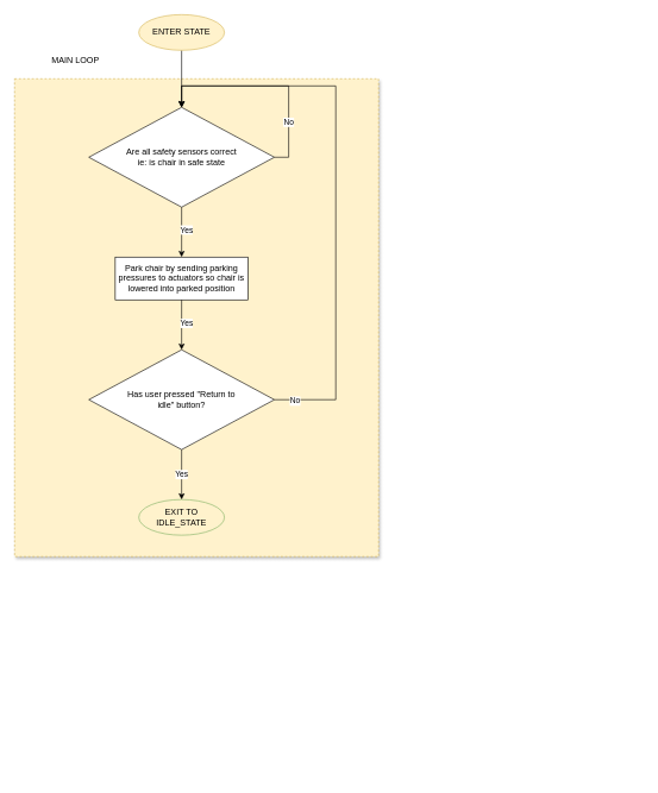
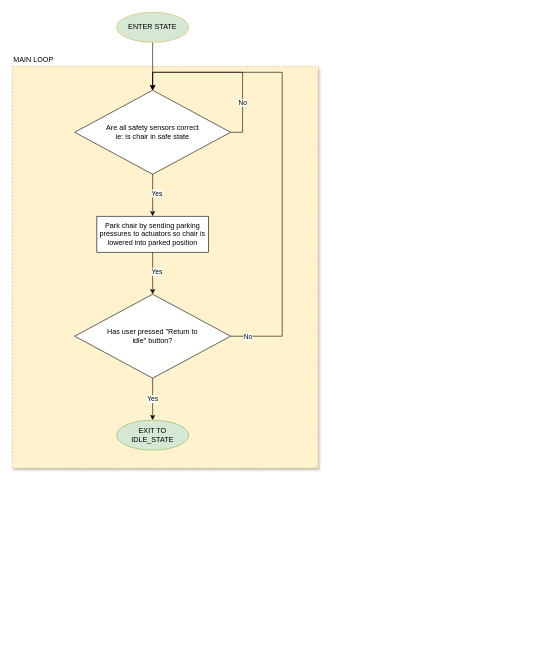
  <mxCell id="0" />
  <mxCell id="1" parent="0" />
  <mxCell id="2" value="" style="rounded=0;whiteSpace=wrap;html=1;shadow=1;dashed=1;fillColor=#fff2cc;strokeColor=#d6b656;" vertex="1" parent="1"><mxGeometry x="20" y="110" width="510" height="670" as="geometry" /></mxCell>
  <mxCell id="3" value="" style="group" vertex="1" connectable="0" parent="1"><mxGeometry x="20" y="70" width="880" height="1020" as="geometry" /></mxCell>
  <mxCell id="4" style="edgeStyle=orthogonalEdgeStyle;rounded=0;orthogonalLoop=1;jettySize=auto;html=1;exitX=0.5;exitY=1;exitDx=0;exitDy=0;" edge="1" parent="3" source="8" target="9"><mxGeometry relative="1" as="geometry" /></mxCell>
  <mxCell id="5" value="Yes" style="edgeLabel;html=1;align=center;verticalAlign=middle;resizable=0;points=[];" vertex="1" connectable="0" parent="4"><mxGeometry x="-0.106" y="6" relative="1" as="geometry"><mxPoint as="offset" /></mxGeometry></mxCell>
  <mxCell id="6" style="edgeStyle=orthogonalEdgeStyle;rounded=0;orthogonalLoop=1;jettySize=auto;html=1;exitX=1;exitY=0.5;exitDx=0;exitDy=0;entryX=0.5;entryY=0;entryDx=0;entryDy=0;" edge="1" parent="3" source="8" target="8"><mxGeometry relative="1" as="geometry"><mxPoint x="493" y="290" as="targetPoint" /><Array as="points"><mxPoint x="384" y="150" /><mxPoint x="384" y="50" /><mxPoint x="234" y="50" /></Array></mxGeometry></mxCell>
  <mxCell id="7" value="No" style="edgeLabel;html=1;align=center;verticalAlign=middle;resizable=0;points=[];" vertex="1" connectable="0" parent="6"><mxGeometry x="0.45" y="5" relative="1" as="geometry"><mxPoint x="97" y="45" as="offset" /></mxGeometry></mxCell>
  <mxCell id="8" value="Are all safety sensors correct ie: is chair in safe state" style="rhombus;whiteSpace=wrap;html=1;spacing=50;" vertex="1" parent="3"><mxGeometry x="104" y="80" width="260" height="140" as="geometry" /></mxCell>
  <mxCell id="9" value="&lt;span&gt;Park chair by sending parking pressures to actuators so chair is lowered into parked position&lt;/span&gt;" style="rounded=0;whiteSpace=wrap;html=1;" vertex="1" parent="3"><mxGeometry x="141" y="290" width="186" height="60" as="geometry" /></mxCell>
- <mxCell id="10" value="EXIT TO IDLE_STATE" style="ellipse;whiteSpace=wrap;html=1;fillColor=#fff2cc;strokeColor=#82b366;" vertex="1" parent="3"><mxGeometry x="174" y="630" width="120" height="50" as="geometry" /></mxCell>
- <mxCell id="11" value="MAIN LOOP" style="text;html=1;strokeColor=none;fillColor=none;align=left;verticalAlign=middle;whiteSpace=wrap;rounded=0;" vertex="1" parent="3"><mxGeometry x="50" y="5" width="80" height="20" as="geometry" /></mxCell>
+ <mxCell id="10" value="EXIT TO IDLE_STATE" style="ellipse;whiteSpace=wrap;html=1;fillColor=#d5e8d4;strokeColor=#82b366;" vertex="1" parent="3"><mxGeometry x="174" y="630" width="120" height="50" as="geometry" /></mxCell>
+ <mxCell id="11" value="MAIN LOOP" style="text;html=1;strokeColor=none;fillColor=none;align=left;verticalAlign=middle;whiteSpace=wrap;rounded=0;" vertex="1" parent="3"><mxGeometry y="20" width="80" height="20" as="geometry" /></mxCell>
  <mxCell id="12" style="edgeStyle=orthogonalEdgeStyle;rounded=0;orthogonalLoop=1;jettySize=auto;html=1;exitX=0.5;exitY=1;exitDx=0;exitDy=0;" edge="1" parent="1" source="13" target="8"><mxGeometry relative="1" as="geometry" /></mxCell>
- <mxCell id="13" value="ENTER STATE" style="ellipse;whiteSpace=wrap;html=1;fillColor=#fff2cc;strokeColor=#d6b656;" vertex="1" parent="1"><mxGeometry x="194" y="20" width="120" height="50" as="geometry" /></mxCell>
+ <mxCell id="13" value="ENTER STATE" style="ellipse;whiteSpace=wrap;html=1;fillColor=#d5e8d4;strokeColor=#d6b656;" vertex="1" parent="1"><mxGeometry x="194" y="20" width="120" height="50" as="geometry" /></mxCell>
  <mxCell id="14" value="Yes" style="edgeStyle=orthogonalEdgeStyle;rounded=0;orthogonalLoop=1;jettySize=auto;html=1;exitX=0.5;exitY=1;exitDx=0;exitDy=0;" edge="1" parent="1" source="17" target="10"><mxGeometry relative="1" as="geometry" /></mxCell>
  <mxCell id="15" style="edgeStyle=orthogonalEdgeStyle;rounded=0;orthogonalLoop=1;jettySize=auto;html=1;exitX=1;exitY=0.5;exitDx=0;exitDy=0;entryX=0.5;entryY=0;entryDx=0;entryDy=0;" edge="1" parent="1" source="17" target="8"><mxGeometry relative="1" as="geometry"><Array as="points"><mxPoint x="470" y="560" /><mxPoint x="470" y="120" /><mxPoint x="254" y="120" /></Array></mxGeometry></mxCell>
  <mxCell id="16" value="No" style="edgeLabel;html=1;align=center;verticalAlign=middle;resizable=0;points=[];" vertex="1" connectable="0" parent="15"><mxGeometry x="-0.927" y="-1" relative="1" as="geometry"><mxPoint as="offset" /></mxGeometry></mxCell>
  <mxCell id="17" value="Has user pressed &quot;Return to idle&quot; button?" style="rhombus;whiteSpace=wrap;html=1;spacing=50;" vertex="1" parent="1"><mxGeometry x="124" y="490" width="260" height="140" as="geometry" /></mxCell>
  <mxCell id="18" style="edgeStyle=orthogonalEdgeStyle;rounded=0;orthogonalLoop=1;jettySize=auto;html=1;exitX=0.5;exitY=1;exitDx=0;exitDy=0;" edge="1" parent="1" source="9" target="17"><mxGeometry relative="1" as="geometry"><mxPoint x="254" y="640" as="sourcePoint" /><mxPoint x="254" y="700" as="targetPoint" /></mxGeometry></mxCell>
  <mxCell id="19" value="Yes" style="edgeLabel;html=1;align=center;verticalAlign=middle;resizable=0;points=[];" vertex="1" connectable="0" parent="18"><mxGeometry x="-0.076" y="6" relative="1" as="geometry"><mxPoint as="offset" /></mxGeometry></mxCell>
